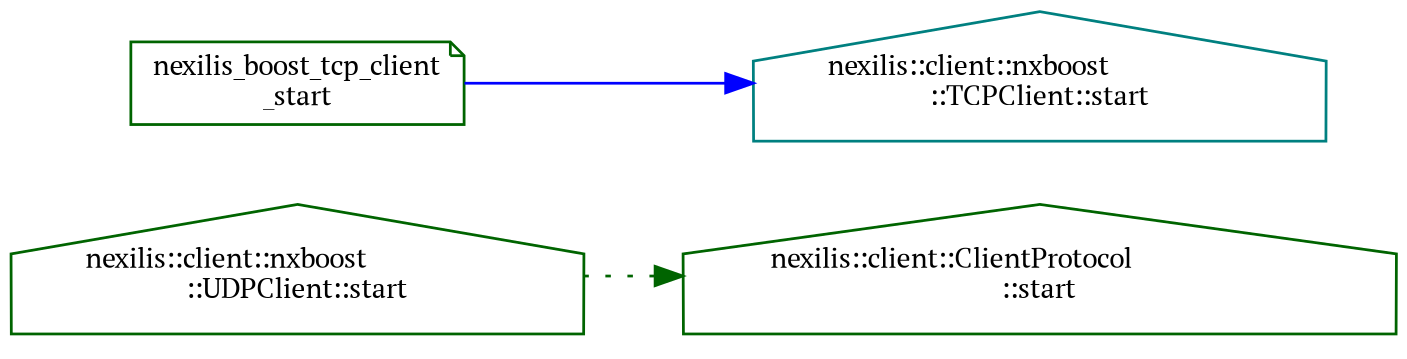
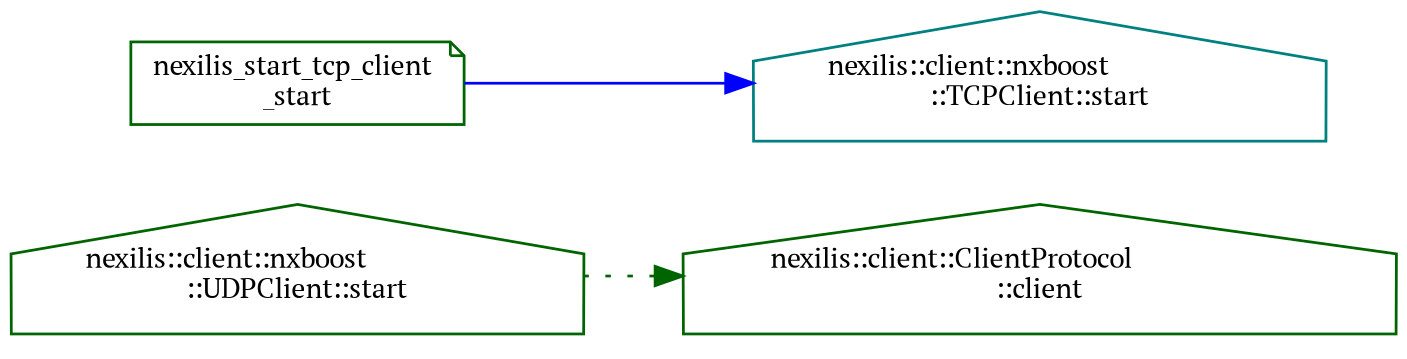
  digraph {
    fontname="PT Serif"
    rankdir=RL
    node [color=darkgreen fillcolor=white fontname="PT Serif" fontsize=10 shape=house style=filled]
    edge [dir=back fontname="PT Serif" fontsize=10 labelfontname=Helvetica labelfontsize=10]
-   n1 [height=0.2 label="nexilis::client::ClientProtocol\l::start" width=0.4]
+   n1 [height=0.2 label="nexilis::client::ClientProtocol\l::client" width=0.4]
    n2 [height=0.2 label="nexilis::client::nxboost\l::UDPClient::start" width=0.4]
    n3 [color=teal height=0.2 label="nexilis::client::nxboost\l::TCPClient::start" width=0.4]
-   n4 [height=0.2 label="nexilis_boost_tcp_client\l_start" shape=note width=0.4]
+   n4 [height=0.2 label="nexilis_start_tcp_client\l_start" shape=note width=0.4]
    n1 -> n2 [color=darkgreen style=dotted]
    n3 -> n4 [color=blue style=solid]
  }
